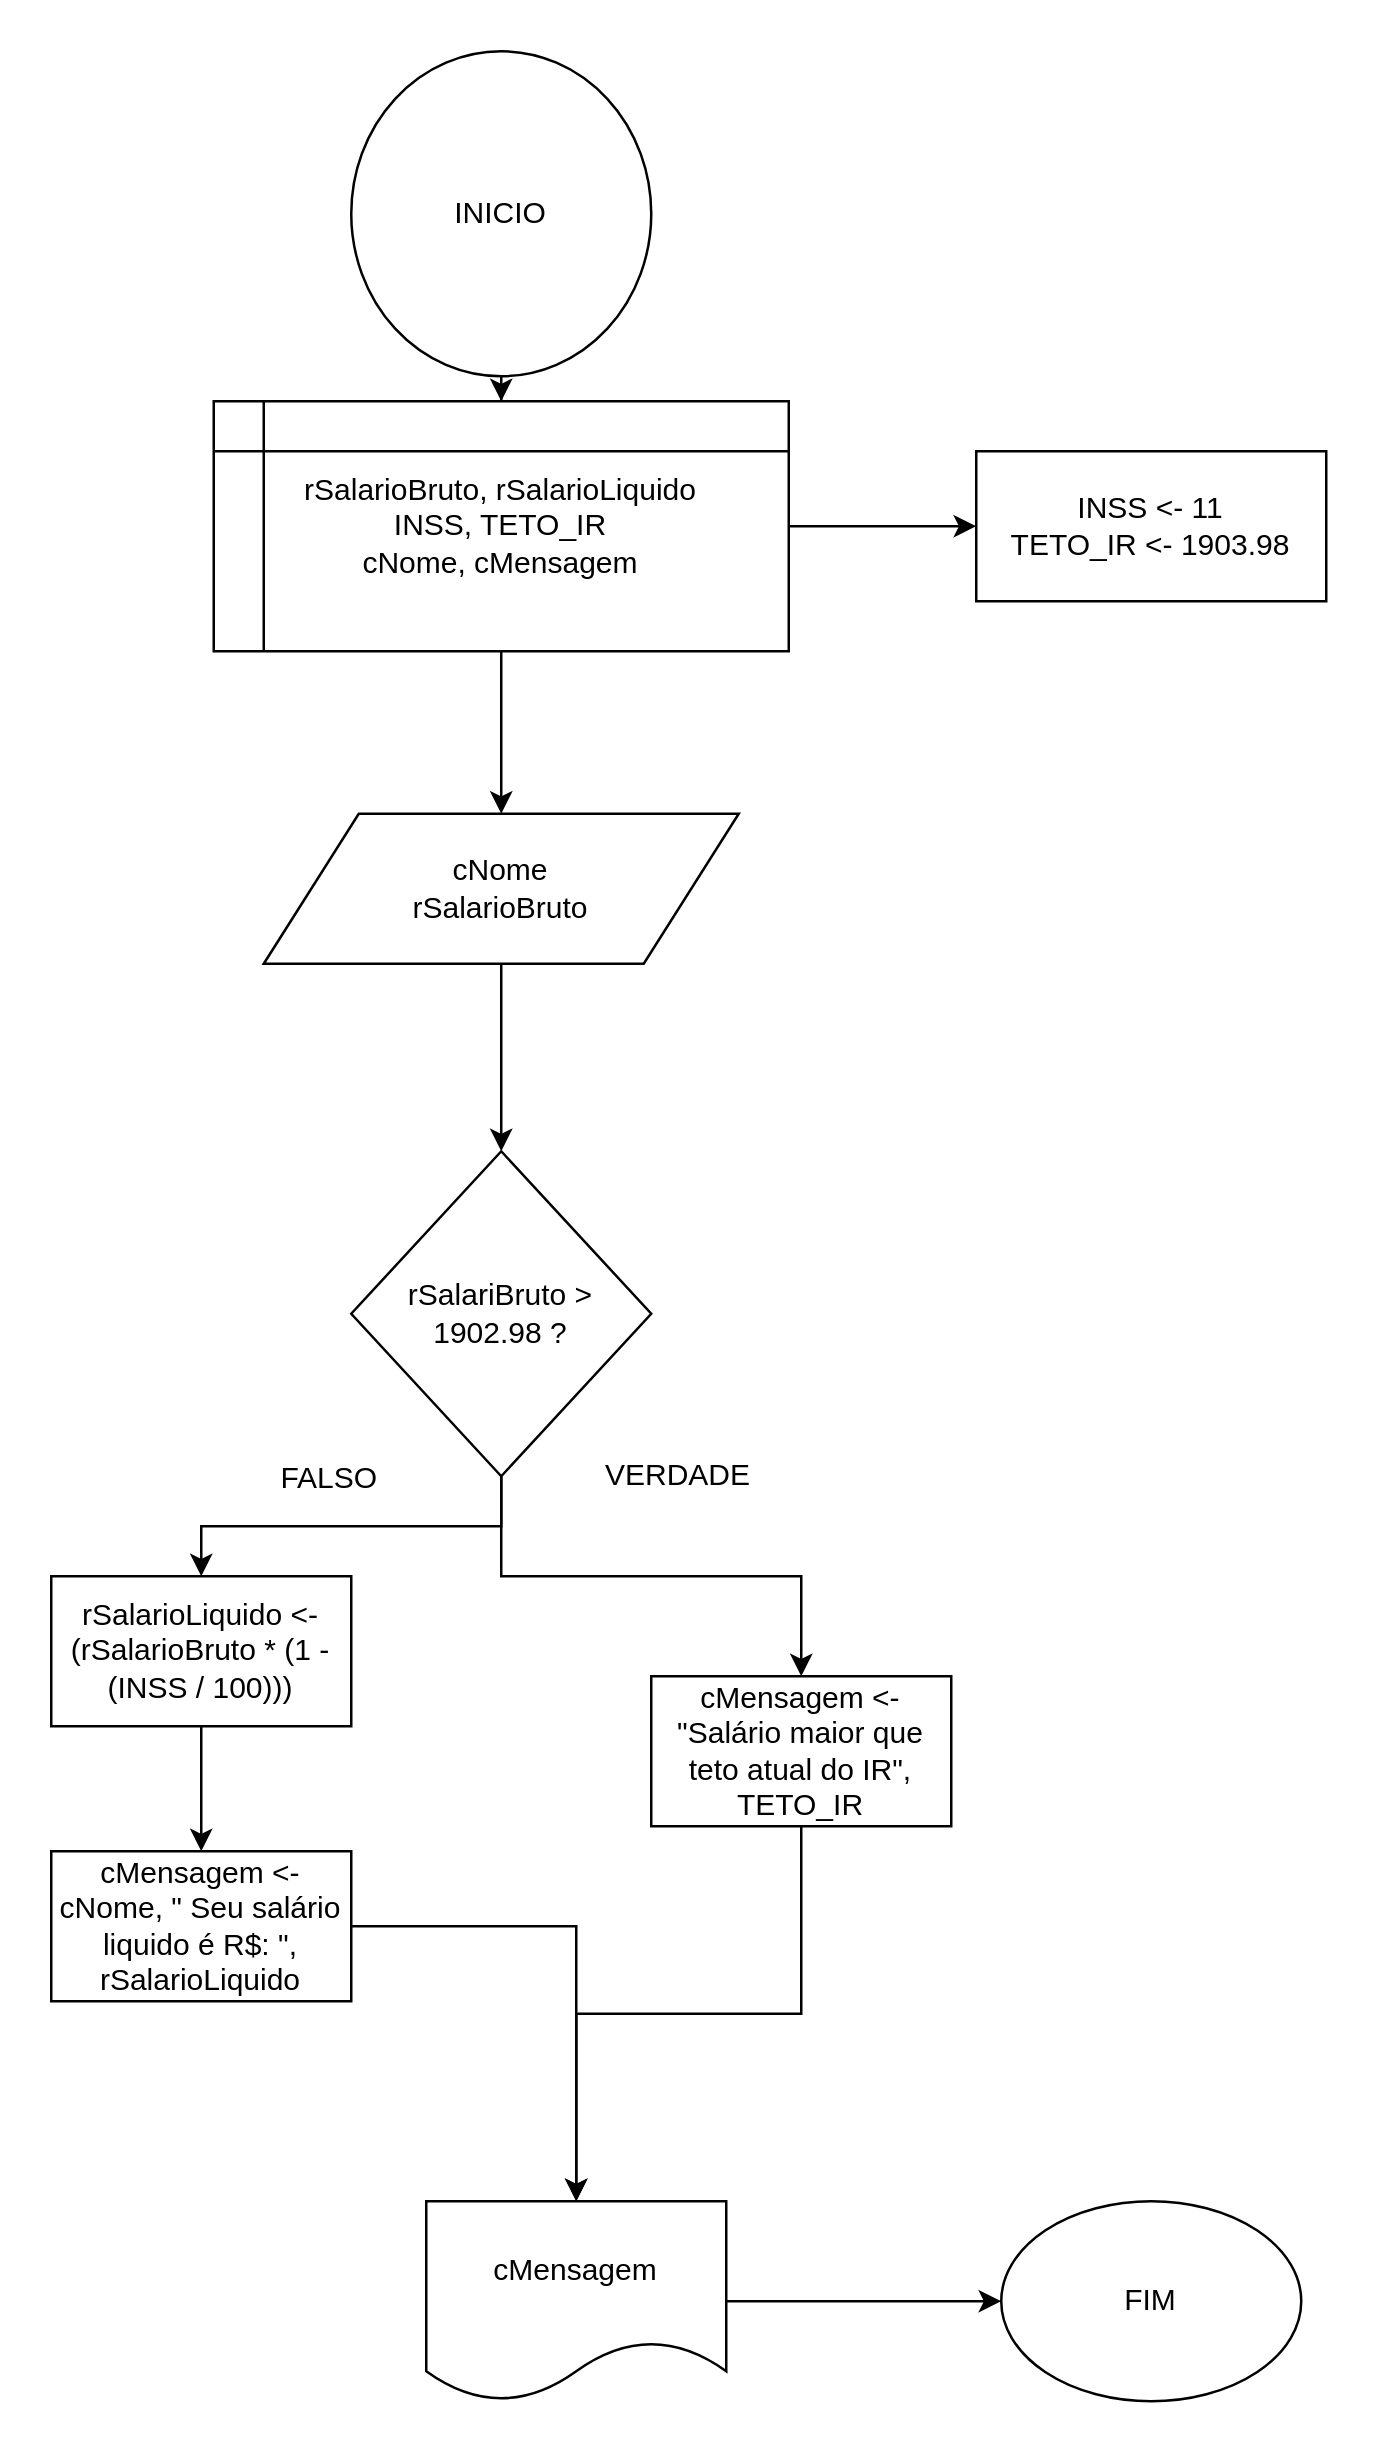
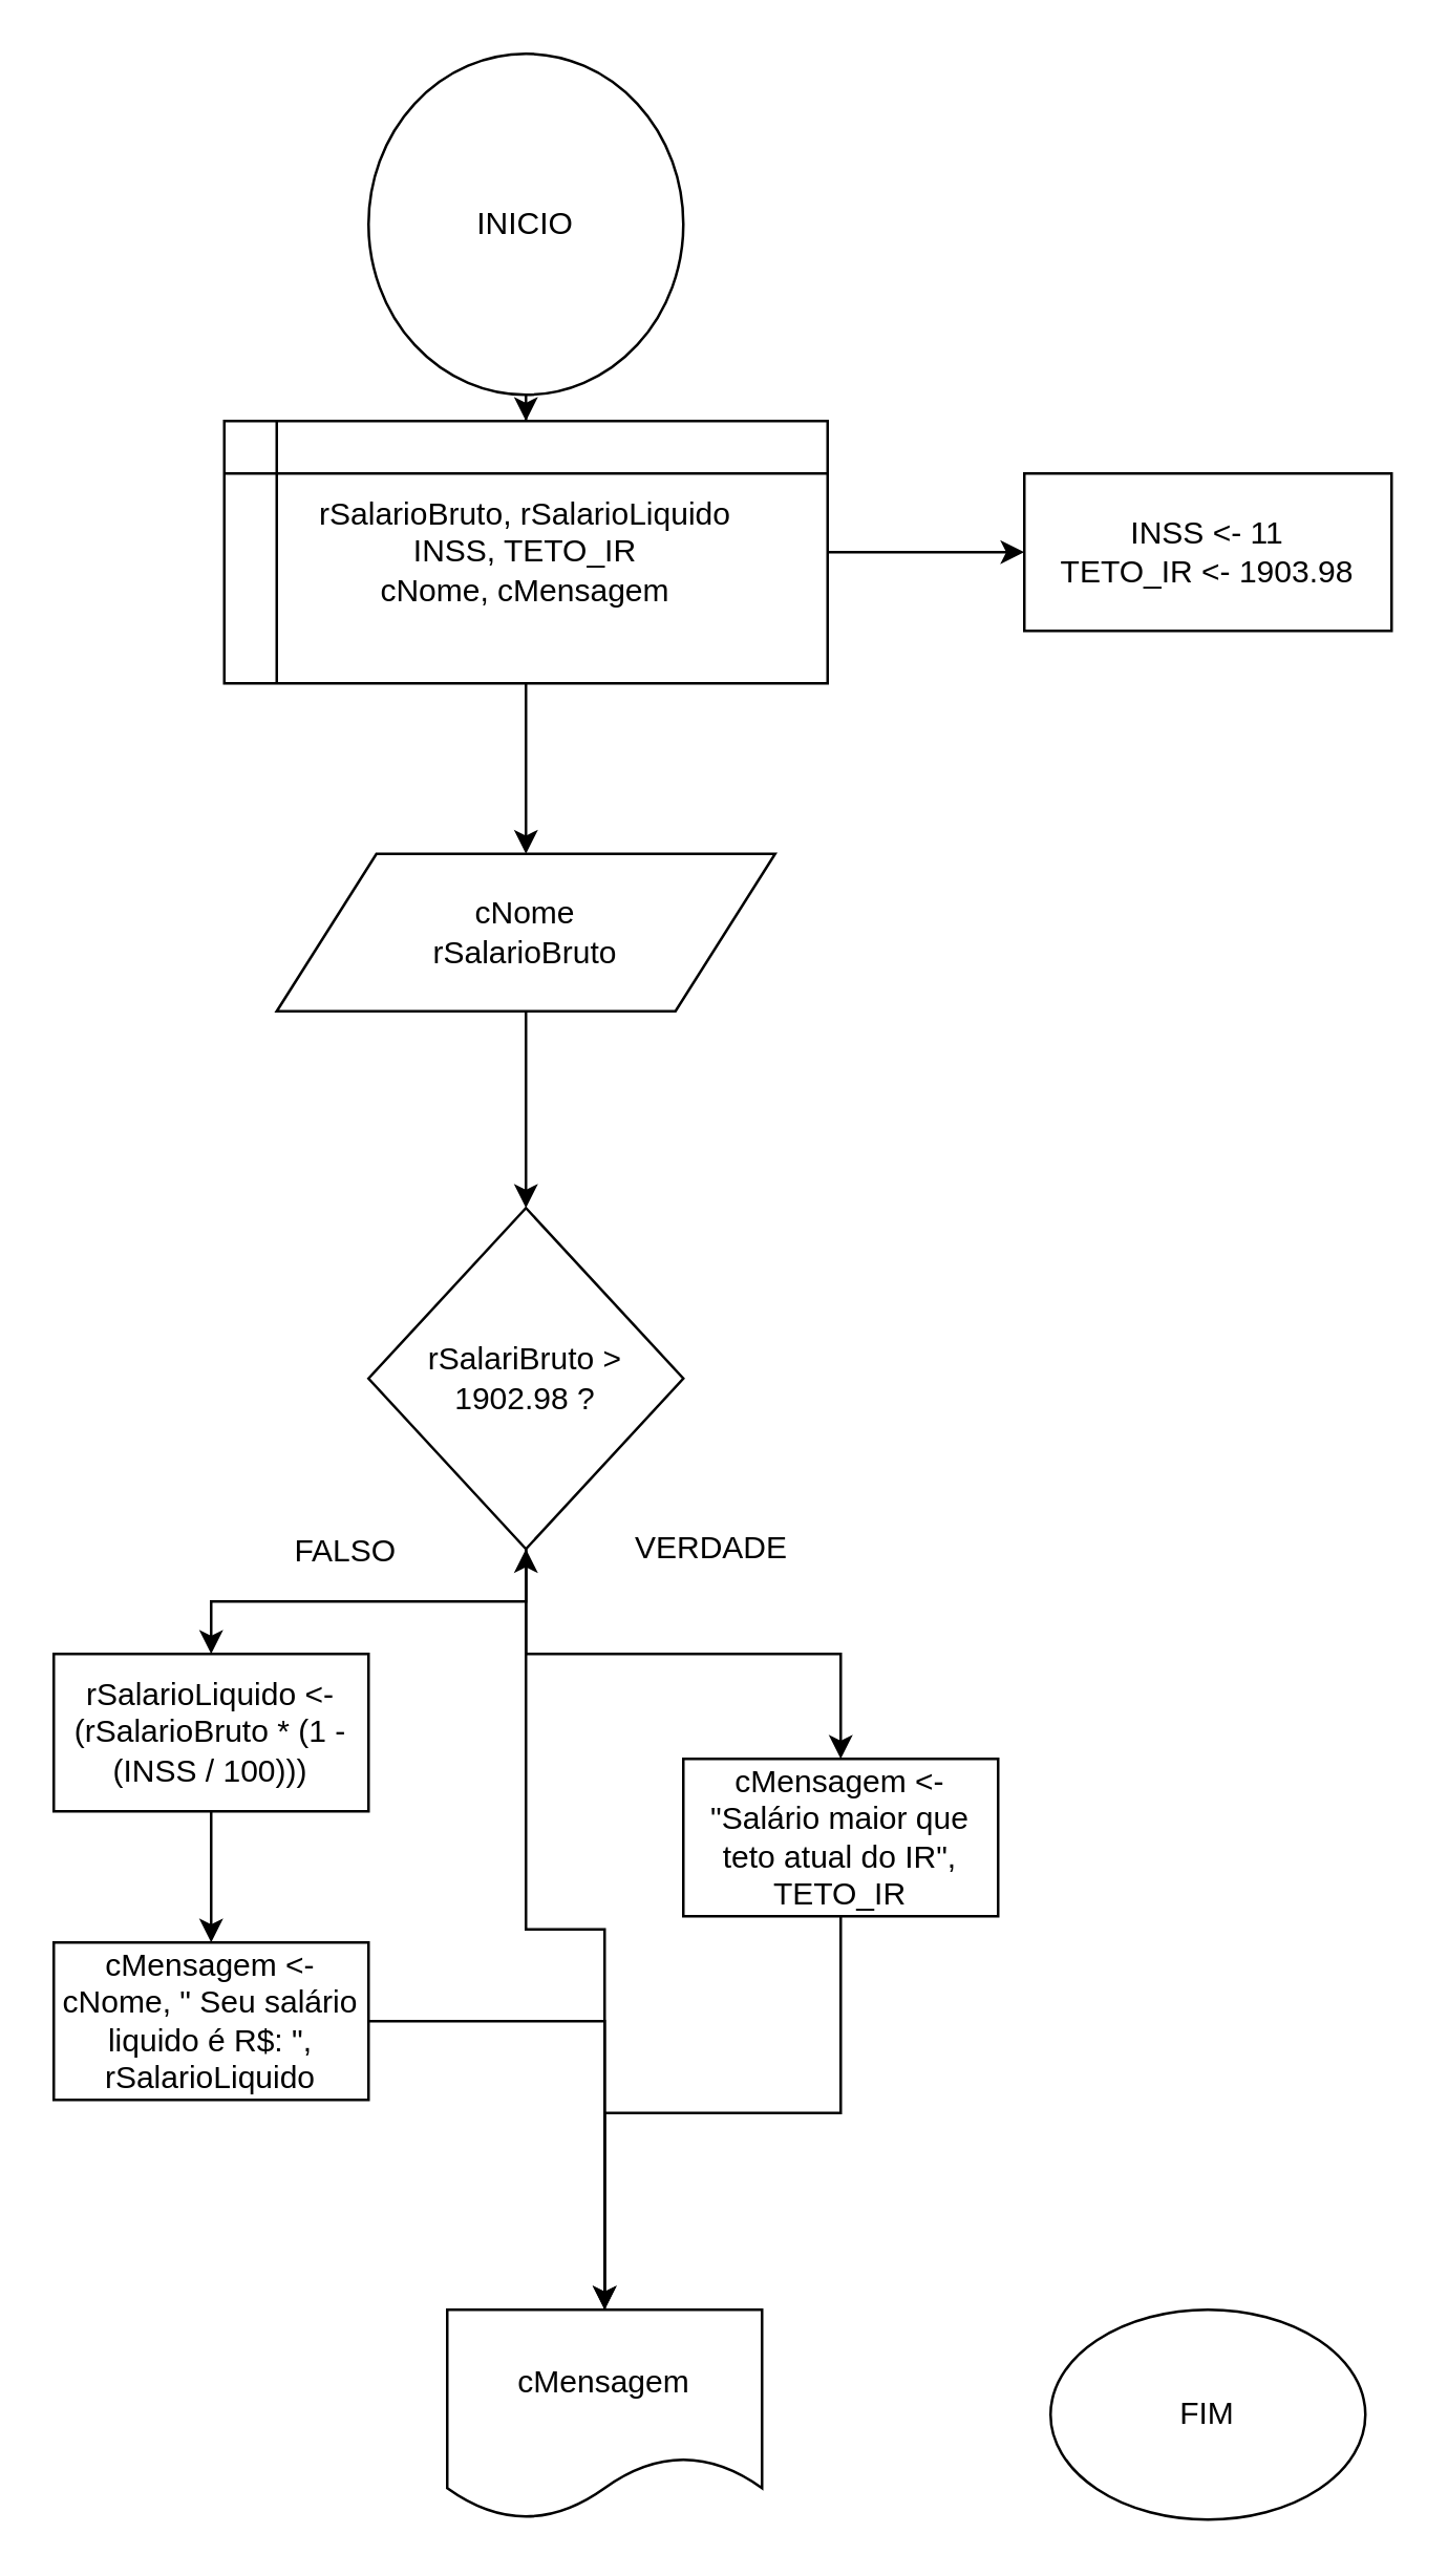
  <mxCell id="0" />
  <mxCell id="1" parent="0" />
  <mxCell id="2" style="edgeStyle=orthogonalEdgeStyle;rounded=0;orthogonalLoop=1;jettySize=auto;html=1;" edge="1" parent="1" source="3" target="6"><mxGeometry relative="1" as="geometry" /></mxCell>
  <mxCell id="3" value="INICIO&lt;br&gt;" style="ellipse;whiteSpace=wrap;html=1;" vertex="1" parent="1"><mxGeometry x="140" y="20" width="120" height="130" as="geometry" /></mxCell>
  <mxCell id="4" style="edgeStyle=orthogonalEdgeStyle;rounded=0;orthogonalLoop=1;jettySize=auto;html=1;" edge="1" parent="1" source="6" target="7"><mxGeometry relative="1" as="geometry" /></mxCell>
  <mxCell id="5" style="edgeStyle=orthogonalEdgeStyle;rounded=0;orthogonalLoop=1;jettySize=auto;html=1;" edge="1" parent="1" source="6" target="9"><mxGeometry relative="1" as="geometry" /></mxCell>
  <mxCell id="6" value="rSalarioBruto, rSalarioLiquido&lt;br&gt;INSS, TETO_IR&lt;br&gt;cNome, cMensagem&lt;br&gt;" style="shape=internalStorage;whiteSpace=wrap;html=1;backgroundOutline=1;" vertex="1" parent="1"><mxGeometry x="85" y="160" width="230" height="100" as="geometry" /></mxCell>
  <mxCell id="7" value="INSS &amp;lt;- 11&lt;br&gt;TETO_IR &amp;lt;- 1903.98&lt;br&gt;" style="rounded=0;whiteSpace=wrap;html=1;" vertex="1" parent="1"><mxGeometry x="390" y="180" width="140" height="60" as="geometry" /></mxCell>
  <mxCell id="8" style="edgeStyle=orthogonalEdgeStyle;rounded=0;orthogonalLoop=1;jettySize=auto;html=1;" edge="1" parent="1" source="9"><mxGeometry relative="1" as="geometry"><mxPoint x="200" y="460" as="targetPoint" /></mxGeometry></mxCell>
  <mxCell id="9" value="cNome&lt;br&gt;rSalarioBruto&lt;br&gt;" style="shape=parallelogram;perimeter=parallelogramPerimeter;whiteSpace=wrap;html=1;" vertex="1" parent="1"><mxGeometry x="105" y="325" width="190" height="60" as="geometry" /></mxCell>
  <mxCell id="10" style="edgeStyle=orthogonalEdgeStyle;rounded=0;orthogonalLoop=1;jettySize=auto;html=1;entryX=0.5;entryY=0;entryDx=0;entryDy=0;" edge="1" parent="1" source="13" target="15"><mxGeometry relative="1" as="geometry" /></mxCell>
  <mxCell id="11" value="FALSO" style="text;html=1;resizable=0;points=[];align=center;verticalAlign=middle;labelBackgroundColor=#ffffff;" vertex="1" connectable="0" parent="10"><mxGeometry x="-0.125" relative="1" as="geometry"><mxPoint x="-20" y="-20" as="offset" /></mxGeometry></mxCell>
  <mxCell id="12" style="edgeStyle=orthogonalEdgeStyle;rounded=0;orthogonalLoop=1;jettySize=auto;html=1;entryX=0.5;entryY=0;entryDx=0;entryDy=0;" edge="1" parent="1" source="13" target="17"><mxGeometry relative="1" as="geometry" /></mxCell>
  <mxCell id="13" value="rSalariBruto &amp;gt; 1902.98 ?" style="rhombus;whiteSpace=wrap;html=1;" vertex="1" parent="1"><mxGeometry x="140" y="460" width="120" height="130" as="geometry" /></mxCell>
  <mxCell id="14" style="edgeStyle=orthogonalEdgeStyle;rounded=0;orthogonalLoop=1;jettySize=auto;html=1;entryX=0.5;entryY=0;entryDx=0;entryDy=0;" edge="1" parent="1" source="15" target="20"><mxGeometry relative="1" as="geometry" /></mxCell>
  <mxCell id="15" value="rSalarioLiquido &amp;lt;- (rSalarioBruto * (1 - (INSS / 100)))" style="rounded=0;whiteSpace=wrap;html=1;" vertex="1" parent="1"><mxGeometry x="20" y="630" width="120" height="60" as="geometry" /></mxCell>
  <mxCell id="16" style="edgeStyle=orthogonalEdgeStyle;rounded=0;orthogonalLoop=1;jettySize=auto;html=1;entryX=0.5;entryY=0;entryDx=0;entryDy=0;" edge="1" parent="1" source="17" target="22"><mxGeometry relative="1" as="geometry" /></mxCell>
  <mxCell id="17" value="cMensagem &amp;lt;- &quot;Salário maior que teto atual do IR&quot;, TETO_IR" style="rounded=0;whiteSpace=wrap;html=1;" vertex="1" parent="1"><mxGeometry x="260" y="670" width="120" height="60" as="geometry" /></mxCell>
  <mxCell id="18" value="VERDADE&lt;br&gt;" style="text;html=1;resizable=0;points=[];autosize=1;align=left;verticalAlign=top;spacingTop=-4;" vertex="1" parent="1"><mxGeometry x="240" y="580" width="70" height="20" as="geometry" /></mxCell>
  <mxCell id="19" style="edgeStyle=orthogonalEdgeStyle;rounded=0;orthogonalLoop=1;jettySize=auto;html=1;" edge="1" parent="1" source="20" target="22"><mxGeometry relative="1" as="geometry" /></mxCell>
  <mxCell id="20" value="cMensagem &amp;lt;- cNome, &quot; Seu salário liquido é R$: &quot;, rSalarioLiquido" style="rounded=0;whiteSpace=wrap;html=1;" vertex="1" parent="1"><mxGeometry x="20" y="740" width="120" height="60" as="geometry" /></mxCell>
- <mxCell id="21" style="edgeStyle=orthogonalEdgeStyle;rounded=0;orthogonalLoop=1;jettySize=auto;html=1;" edge="1" parent="1" source="22" target="23"><mxGeometry relative="1" as="geometry" /></mxCell>
+ <mxCell id="21" style="edgeStyle=orthogonalEdgeStyle;rounded=0;orthogonalLoop=1;jettySize=auto;html=1;" edge="1" parent="1" source="22" target="13"><mxGeometry relative="1" as="geometry" /></mxCell>
  <mxCell id="22" value="cMensagem" style="shape=document;whiteSpace=wrap;html=1;boundedLbl=1;" vertex="1" parent="1"><mxGeometry x="170" y="880" width="120" height="80" as="geometry" /></mxCell>
  <mxCell id="23" value="FIM" style="ellipse;whiteSpace=wrap;html=1;" vertex="1" parent="1"><mxGeometry x="400" y="880" width="120" height="80" as="geometry" /></mxCell>
